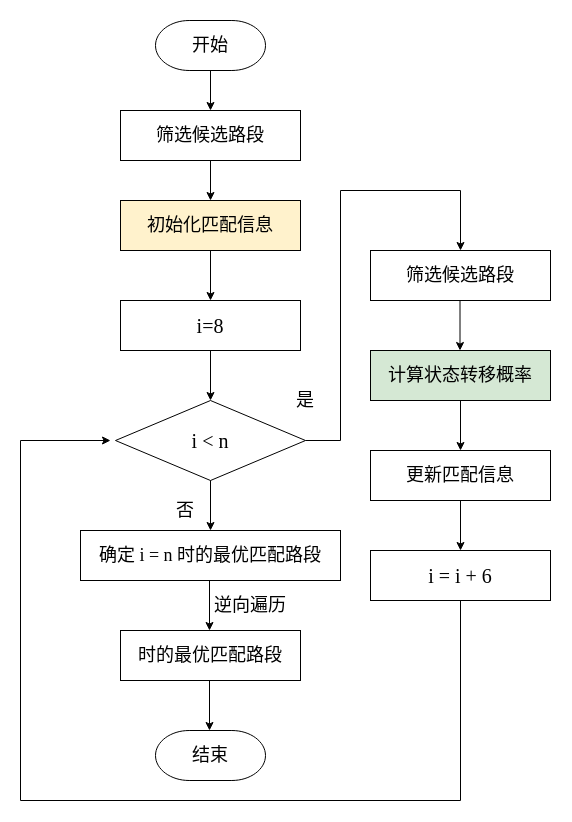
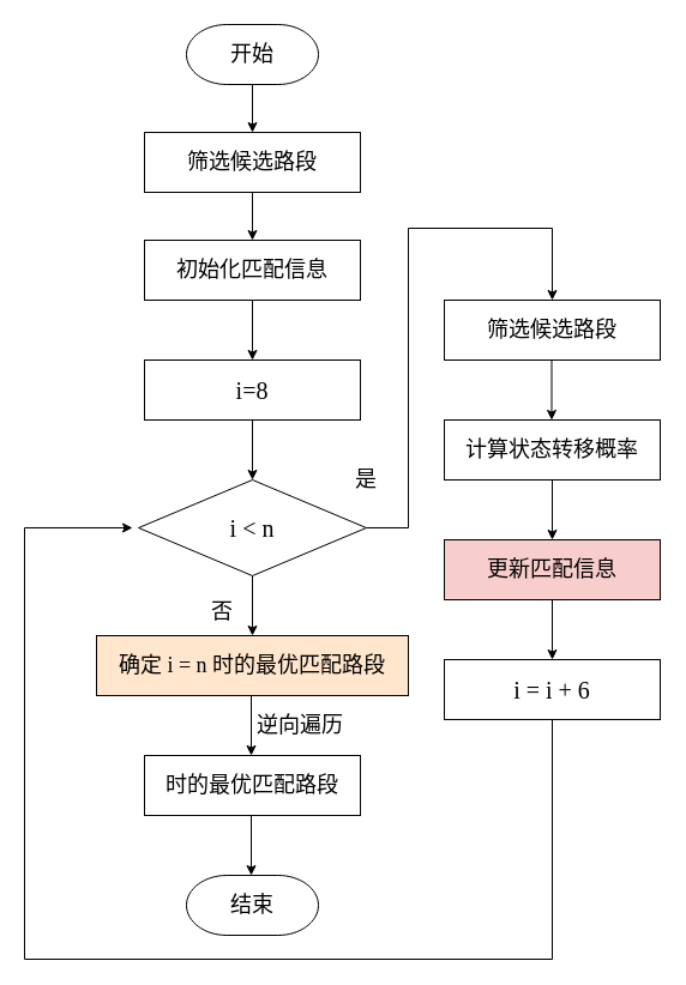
  <mxCell id="0" />
  <mxCell id="1" parent="0" />
  <mxCell id="2" value="" parent="1" style="endArrow=classic;html=1;exitX=0.5;exitY=1;exitDx=0;exitDy=0;" edge="1"><mxGeometry as="geometry" height="50" width="50" relative="1"><mxPoint as="sourcePoint" y="70" x="210" /><mxPoint as="targetPoint" y="110" x="210" /></mxGeometry></mxCell>
  <mxCell id="3" value="&lt;font face=&quot;Times New Roman&quot; style=&quot;font-size: 18px&quot;&gt;筛选候选路段&lt;/font&gt;" parent="1" vertex="1" style="rounded=0;whiteSpace=wrap;html=1;"><mxGeometry as="geometry" height="50" width="180" y="110" x="120" /></mxCell>
  <mxCell id="4" value="" parent="1" style="endArrow=classic;html=1;exitX=0.5;exitY=1;exitDx=0;exitDy=0;" edge="1" source="3"><mxGeometry as="geometry" height="50" width="50" relative="1"><mxPoint as="sourcePoint" y="80" x="220" /><mxPoint as="targetPoint" y="200" x="210" /></mxGeometry></mxCell>
- <mxCell id="5" value="&lt;font face=&quot;Times New Roman&quot; style=&quot;font-size: 18px&quot;&gt;初始化匹配信息&lt;/font&gt;&lt;br style=&quot;font-size: 18px&quot;&gt;" parent="1" vertex="1" style="rounded=0;whiteSpace=wrap;html=1;fillColor=#fff2cc;"><mxGeometry as="geometry" height="50" width="180" y="200" x="120" /></mxCell>
+ <mxCell id="5" value="&lt;font face=&quot;Times New Roman&quot; style=&quot;font-size: 18px&quot;&gt;初始化匹配信息&lt;/font&gt;&lt;br style=&quot;font-size: 18px&quot;&gt;" parent="1" vertex="1" style="rounded=0;whiteSpace=wrap;html=1;"><mxGeometry as="geometry" height="50" width="180" y="200" x="120" /></mxCell>
  <mxCell id="6" value="" parent="1" style="endArrow=classic;html=1;exitX=0.5;exitY=1;exitDx=0;exitDy=0;" edge="1" source="5"><mxGeometry as="geometry" height="50" width="50" relative="1"><mxPoint as="sourcePoint" y="310" x="190" /><mxPoint as="targetPoint" y="300" x="210" /></mxGeometry></mxCell>
  <mxCell id="7" value="&lt;font face=&quot;Times New Roman&quot; size=&quot;4&quot;&gt;开始&lt;/font&gt;" parent="1" vertex="1" style="strokeWidth=1;html=1;shape=mxgraph.flowchart.terminator;whiteSpace=wrap;"><mxGeometry as="geometry" height="50" width="110" y="20" x="155" /></mxCell>
  <mxCell id="8" parent="1" style="edgeStyle=orthogonalEdgeStyle;rounded=0;orthogonalLoop=1;jettySize=auto;html=1;exitX=1;exitY=0.5;exitDx=0;exitDy=0;exitPerimeter=0;" edge="1" source="9" target="20"><mxGeometry as="geometry" relative="1"><mxPoint as="targetPoint" y="250" x="450" /><Array as="points"><mxPoint y="440" x="340" /><mxPoint y="190" x="340" /><mxPoint y="190" x="460" /></Array></mxGeometry></mxCell>
  <mxCell id="9" value="&lt;font face=&quot;Times New Roman&quot; style=&quot;font-size: 20px&quot;&gt;i &amp;lt; n&lt;/font&gt;" parent="1" vertex="1" style="strokeWidth=1;html=1;shape=mxgraph.flowchart.decision;whiteSpace=wrap;"><mxGeometry as="geometry" height="80" width="190" y="400" x="115" /></mxCell>
  <mxCell id="10" value="&lt;font face=&quot;Times New Roman&quot; style=&quot;font-size: 20px&quot;&gt;i=8&lt;/font&gt;" parent="1" vertex="1" style="rounded=0;whiteSpace=wrap;html=1;strokeWidth=1;"><mxGeometry as="geometry" height="50" width="180" y="300" x="120" /></mxCell>
  <mxCell id="11" value="" parent="1" style="endArrow=classic;html=1;exitX=0.5;exitY=1;exitDx=0;exitDy=0;" edge="1"><mxGeometry as="geometry" height="50" width="50" relative="1"><mxPoint as="sourcePoint" y="350" x="210" /><mxPoint as="targetPoint" y="400" x="210" /></mxGeometry></mxCell>
  <mxCell id="12" value="" parent="1" style="endArrow=classic;html=1;exitX=0.5;exitY=1;exitDx=0;exitDy=0;exitPerimeter=0;" edge="1" source="9"><mxGeometry as="geometry" height="50" width="50" relative="1"><mxPoint as="sourcePoint" y="530" x="210" /><mxPoint as="targetPoint" y="530" x="210" /></mxGeometry></mxCell>
- <mxCell id="13" value="&lt;font style=&quot;font-size: 18px&quot;&gt;确定&lt;font face=&quot;Times New Roman&quot; style=&quot;font-size: 18px&quot;&gt; i = n 时&lt;/font&gt;的最优匹配路段&lt;/font&gt;" parent="1" vertex="1" style="rounded=0;whiteSpace=wrap;html=1;direction=south;"><mxGeometry as="geometry" height="50" width="260" y="530" x="80" /></mxCell>
+ <mxCell id="13" value="&lt;font style=&quot;font-size: 18px&quot;&gt;确定&lt;font face=&quot;Times New Roman&quot; style=&quot;font-size: 18px&quot;&gt; i = n 时&lt;/font&gt;的最优匹配路段&lt;/font&gt;" parent="1" vertex="1" style="rounded=0;whiteSpace=wrap;html=1;direction=south;fillColor=#ffe6cc;"><mxGeometry as="geometry" height="50" width="260" y="530" x="80" /></mxCell>
  <mxCell id="14" value="" parent="1" style="endArrow=classic;html=1;exitX=0.5;exitY=1;exitDx=0;exitDy=0;" edge="1"><mxGeometry as="geometry" height="50" width="50" relative="1"><mxPoint as="sourcePoint" y="580" x="209" /><mxPoint as="targetPoint" y="630" x="209" /></mxGeometry></mxCell>
  <mxCell id="15" value="&lt;font style=&quot;font-size: 18px&quot;&gt;时的最优匹配路段&lt;/font&gt;" parent="1" vertex="1" style="rounded=0;whiteSpace=wrap;html=1;direction=south;"><mxGeometry as="geometry" height="50" width="180" y="630" x="120" /></mxCell>
  <mxCell id="16" value="" parent="1" style="endArrow=classic;html=1;exitX=0.5;exitY=1;exitDx=0;exitDy=0;" edge="1"><mxGeometry as="geometry" height="50" width="50" relative="1"><mxPoint as="sourcePoint" y="680" x="209" /><mxPoint as="targetPoint" y="730" x="209" /></mxGeometry></mxCell>
  <mxCell id="17" value="&lt;font face=&quot;Times New Roman&quot; size=&quot;4&quot;&gt;结束&lt;/font&gt;" parent="1" vertex="1" style="strokeWidth=1;html=1;shape=mxgraph.flowchart.terminator;whiteSpace=wrap;"><mxGeometry as="geometry" height="50" width="110" y="730" x="155" /></mxCell>
  <mxCell id="18" value="&lt;font style=&quot;font-size: 18px&quot;&gt;逆向遍历&lt;/font&gt;" parent="1" vertex="1" style="text;html=1;strokeColor=none;fillColor=none;align=center;verticalAlign=middle;whiteSpace=wrap;rounded=0;"><mxGeometry x="211" y="595" as="geometry" height="20" width="78" /></mxCell>
  <mxCell id="19" value="&lt;font style=&quot;font-size: 18px&quot;&gt;是&lt;/font&gt;&lt;br style=&quot;font-size: 18px&quot;&gt;" parent="1" vertex="1" style="text;html=1;strokeColor=none;fillColor=none;align=center;verticalAlign=middle;whiteSpace=wrap;rounded=0;"><mxGeometry as="geometry" height="20" width="40" y="390" x="285" /></mxCell>
  <mxCell id="20" value="&lt;font face=&quot;Times New Roman&quot; size=&quot;4&quot;&gt;筛选候选路段&lt;/font&gt;" parent="1" vertex="1" style="rounded=0;whiteSpace=wrap;html=1;"><mxGeometry as="geometry" height="50" width="180" y="250" x="370" /></mxCell>
  <mxCell id="21" value="" parent="1" style="endArrow=classic;html=1;exitX=0.5;exitY=1;exitDx=0;exitDy=0;exitPerimeter=0;" edge="1"><mxGeometry as="geometry" height="50" width="50" relative="1"><mxPoint as="sourcePoint" y="300" x="459.5" /><mxPoint as="targetPoint" y="350" x="459.5" /></mxGeometry></mxCell>
- <mxCell id="22" value="&lt;font face=&quot;Times New Roman&quot; size=&quot;4&quot;&gt;计算状态转移概率&lt;/font&gt;" parent="1" vertex="1" style="rounded=0;whiteSpace=wrap;html=1;fillColor=#d5e8d4;"><mxGeometry as="geometry" height="50" width="180" y="350" x="370" /></mxCell>
+ <mxCell id="22" value="&lt;font face=&quot;Times New Roman&quot; size=&quot;4&quot;&gt;计算状态转移概率&lt;/font&gt;" parent="1" vertex="1" style="rounded=0;whiteSpace=wrap;html=1;"><mxGeometry as="geometry" height="50" width="180" y="350" x="370" /></mxCell>
  <mxCell id="23" value="" parent="1" style="endArrow=classic;html=1;exitX=0.5;exitY=1;exitDx=0;exitDy=0;exitPerimeter=0;" edge="1"><mxGeometry as="geometry" height="50" width="50" relative="1"><mxPoint as="sourcePoint" y="400" x="460" /><mxPoint as="targetPoint" y="450" x="460" /></mxGeometry></mxCell>
- <mxCell id="24" value="&lt;font face=&quot;Times New Roman&quot; style=&quot;font-size: 18px&quot;&gt;更新匹配信息&lt;/font&gt;&lt;br style=&quot;font-size: 18px&quot;&gt;" parent="1" vertex="1" style="rounded=0;whiteSpace=wrap;html=1;"><mxGeometry as="geometry" height="50" width="180" y="450" x="370" /></mxCell>
+ <mxCell id="24" value="&lt;font face=&quot;Times New Roman&quot; style=&quot;font-size: 18px&quot;&gt;更新匹配信息&lt;/font&gt;&lt;br style=&quot;font-size: 18px&quot;&gt;" parent="1" vertex="1" style="rounded=0;whiteSpace=wrap;html=1;fillColor=#f8cecc;"><mxGeometry as="geometry" height="50" width="180" y="450" x="370" /></mxCell>
  <mxCell id="25" value="" parent="1" style="endArrow=classic;html=1;exitX=0.5;exitY=1;exitDx=0;exitDy=0;exitPerimeter=0;" edge="1"><mxGeometry as="geometry" height="50" width="50" relative="1"><mxPoint as="sourcePoint" y="500" x="460" /><mxPoint as="targetPoint" y="550" x="460" /></mxGeometry></mxCell>
  <mxCell id="26" parent="1" style="edgeStyle=orthogonalEdgeStyle;rounded=0;orthogonalLoop=1;jettySize=auto;html=1;exitX=0.5;exitY=1;exitDx=0;exitDy=0;" edge="1" source="27"><mxGeometry as="geometry" relative="1"><mxPoint as="targetPoint" y="440" x="110" /><Array as="points"><mxPoint y="800" x="460" /><mxPoint y="800" x="20" /><mxPoint y="440" x="20" /></Array></mxGeometry></mxCell>
  <mxCell id="27" value="&lt;font face=&quot;Times New Roman&quot; style=&quot;font-size: 20px&quot;&gt;i = i + 6&lt;/font&gt;" parent="1" vertex="1" style="rounded=0;whiteSpace=wrap;html=1;strokeWidth=1;"><mxGeometry as="geometry" height="50" width="180" y="550" x="370" /></mxCell>
  <mxCell id="28" value="&lt;font style=&quot;font-size: 18px&quot;&gt;否&lt;/font&gt;&lt;br style=&quot;font-size: 18px&quot;&gt;" parent="1" vertex="1" style="text;html=1;strokeColor=none;fillColor=none;align=center;verticalAlign=middle;whiteSpace=wrap;rounded=0;"><mxGeometry as="geometry" height="20" width="40" y="500" x="165" /></mxCell>
